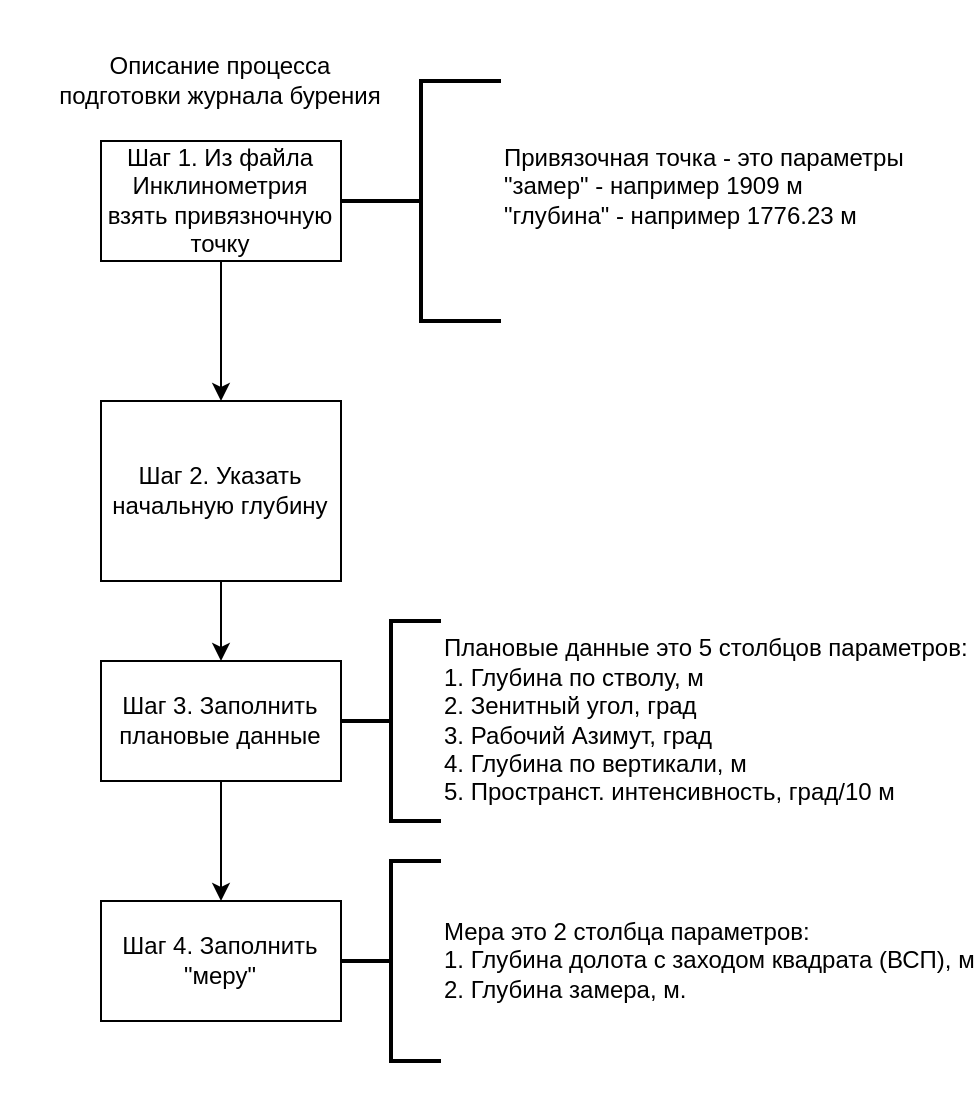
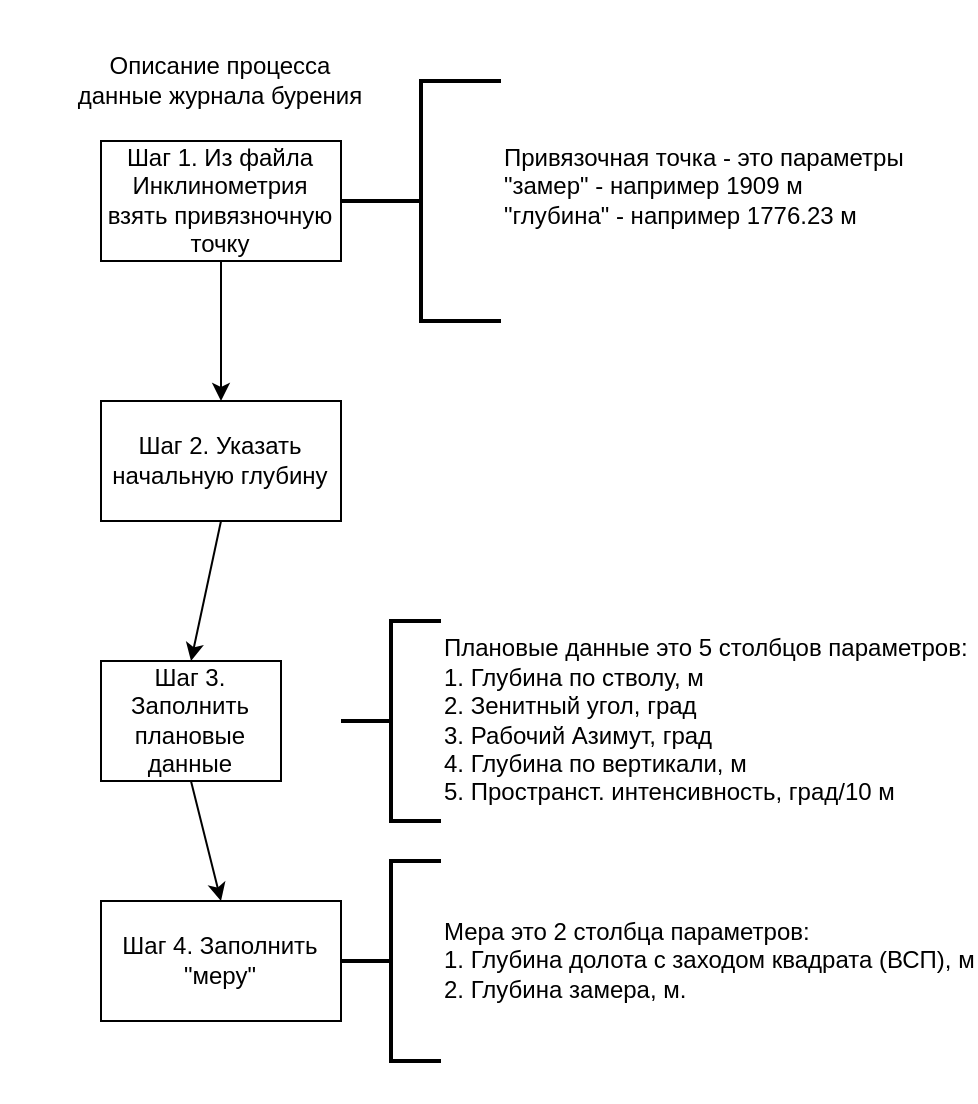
  <mxCell id="0" />
  <mxCell id="1" parent="0" />
  <mxCell id="2" value="Шаг 1. Из файла Инклинометрия взять привязночную точку" style="rounded=0;whiteSpace=wrap;html=1;" vertex="1" parent="1"><mxGeometry x="50" y="70" width="120" height="60" as="geometry" /></mxCell>
- <mxCell id="3" value="Описание процесса&lt;div&gt;подготовки журнала бурения&lt;/div&gt;" style="text;html=1;align=center;verticalAlign=middle;whiteSpace=wrap;rounded=0;" vertex="1" parent="1"><mxGeometry x="20" y="20" width="180" height="40" as="geometry" /></mxCell>
+ <mxCell id="3" value="Описание процесса&lt;div&gt;данные журнала бурения&lt;/div&gt;" style="text;html=1;align=center;verticalAlign=middle;whiteSpace=wrap;rounded=0;" vertex="1" parent="1"><mxGeometry x="20" y="20" width="180" height="40" as="geometry" /></mxCell>
  <mxCell id="4" value="Привязочная точка - это параметры&lt;div&gt;&quot;замер&quot; - например 1909 м&lt;/div&gt;&lt;div&gt;&quot;глубина&quot; - например 1776.23 м&lt;/div&gt;&lt;div&gt;&lt;br&gt;&lt;/div&gt;" style="strokeWidth=2;html=1;shape=mxgraph.flowchart.annotation_2;align=left;labelPosition=right;pointerEvents=1;" vertex="1" parent="1"><mxGeometry x="170" y="40" width="80" height="120" as="geometry" /></mxCell>
- <mxCell id="5" value="Шаг 2. Указать начальную глубину" style="rounded=0;whiteSpace=wrap;html=1;" vertex="1" parent="1"><mxGeometry x="50" y="200" width="120" height="90" as="geometry" /></mxCell>
+ <mxCell id="5" value="Шаг 2. Указать начальную глубину" style="rounded=0;whiteSpace=wrap;html=1;" vertex="1" parent="1"><mxGeometry x="50" y="200" width="120" height="60" as="geometry" /></mxCell>
  <mxCell id="6" value="" style="endArrow=classic;html=1;rounded=0;exitX=0.5;exitY=1;exitDx=0;exitDy=0;entryX=0.5;entryY=0;entryDx=0;entryDy=0;" edge="1" parent="1" source="2" target="5"><mxGeometry width="50" height="50" relative="1" as="geometry"><mxPoint x="-50" y="190" as="sourcePoint" /><mxPoint x="0" y="140" as="targetPoint" /></mxGeometry></mxCell>
- <mxCell id="7" value="Шаг 3. Заполнить плановые данные" style="rounded=0;whiteSpace=wrap;html=1;" vertex="1" parent="1"><mxGeometry x="50" y="330" width="120" height="60" as="geometry" /></mxCell>
+ <mxCell id="7" value="Шаг 3. Заполнить плановые данные" style="rounded=0;whiteSpace=wrap;html=1;" vertex="1" parent="1"><mxGeometry x="50" y="330" width="90" height="60" as="geometry" /></mxCell>
  <mxCell id="8" value="" style="endArrow=classic;html=1;rounded=0;exitX=0.5;exitY=1;exitDx=0;exitDy=0;entryX=0.5;entryY=0;entryDx=0;entryDy=0;" edge="1" parent="1" source="5" target="7"><mxGeometry width="50" height="50" relative="1" as="geometry"><mxPoint x="-60" y="330" as="sourcePoint" /><mxPoint x="-10" y="280" as="targetPoint" /></mxGeometry></mxCell>
  <mxCell id="9" value="Плановые данные это 5 столбцов параметров:&lt;div&gt;1.&amp;nbsp;Глубина по стволу, м&lt;/div&gt;&lt;div&gt;2.&amp;nbsp;Зенитный угол, град&lt;/div&gt;&lt;div&gt;3.&amp;nbsp;Рабочий Азимут, град&lt;/div&gt;&lt;div&gt;4.&amp;nbsp;Глубина по вертикали, м&lt;/div&gt;&lt;div&gt;5.&amp;nbsp;Пространст. интенсивность, град/10 м&lt;/div&gt;" style="strokeWidth=2;html=1;shape=mxgraph.flowchart.annotation_2;align=left;labelPosition=right;pointerEvents=1;" vertex="1" parent="1"><mxGeometry x="170" y="310" width="50" height="100" as="geometry" /></mxCell>
  <mxCell id="10" value="Шаг 4. Заполнить &quot;меру&quot;" style="rounded=0;whiteSpace=wrap;html=1;" vertex="1" parent="1"><mxGeometry x="50" y="450" width="120" height="60" as="geometry" /></mxCell>
  <mxCell id="11" value="" style="endArrow=classic;html=1;rounded=0;exitX=0.5;exitY=1;exitDx=0;exitDy=0;entryX=0.5;entryY=0;entryDx=0;entryDy=0;" edge="1" parent="1" source="7" target="10"><mxGeometry width="50" height="50" relative="1" as="geometry"><mxPoint x="-30" y="490" as="sourcePoint" /><mxPoint x="20" y="440" as="targetPoint" /></mxGeometry></mxCell>
  <mxCell id="12" value="Мера это 2 столбца параметров:&lt;div&gt;1.&amp;nbsp;Глубина долота с заходом квадрата (ВСП), м&lt;/div&gt;&lt;div&gt;2.&amp;nbsp;Глубина замера, м.&lt;/div&gt;" style="strokeWidth=2;html=1;shape=mxgraph.flowchart.annotation_2;align=left;labelPosition=right;pointerEvents=1;" vertex="1" parent="1"><mxGeometry x="170" y="430" width="50" height="100" as="geometry" /></mxCell>
